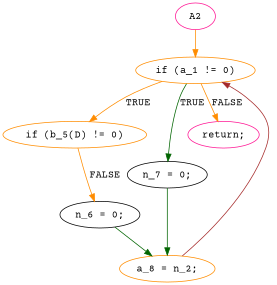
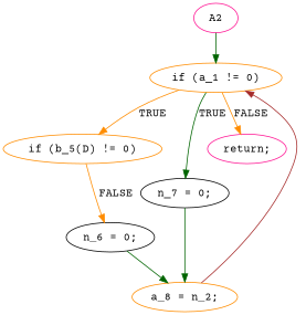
  digraph {
    fontname="Courier Prime"
    node [color=darkorange fontname="Courier Prime"]
    edge [color=darkorange fontname="Courier Prime"]
    n1 [label="if (a_1 != 0)"]
    n2 [label="if (b_5(D) != 0)"]
    n3 [color=black label="n_7 = 0;"]
    n4 [color=deeppink label="return;"]
    A2 [color=deeppink]
    n6 [color=black label="n_6 = 0;"]
    n7 [label="a_8 = n_2;"]
    n1 -> n2 [label=TRUE]
    n1 -> n3 [color=darkgreen label=TRUE]
    n1 -> n4 [label=FALSE]
    n2 -> n6 [label=FALSE]
    n3 -> n7 [color=darkgreen]
-   A2 -> n1
+   A2 -> n1 [color=darkgreen]
    n6 -> n7 [color=darkgreen]
    n7 -> n1 [color=brown]
  }
